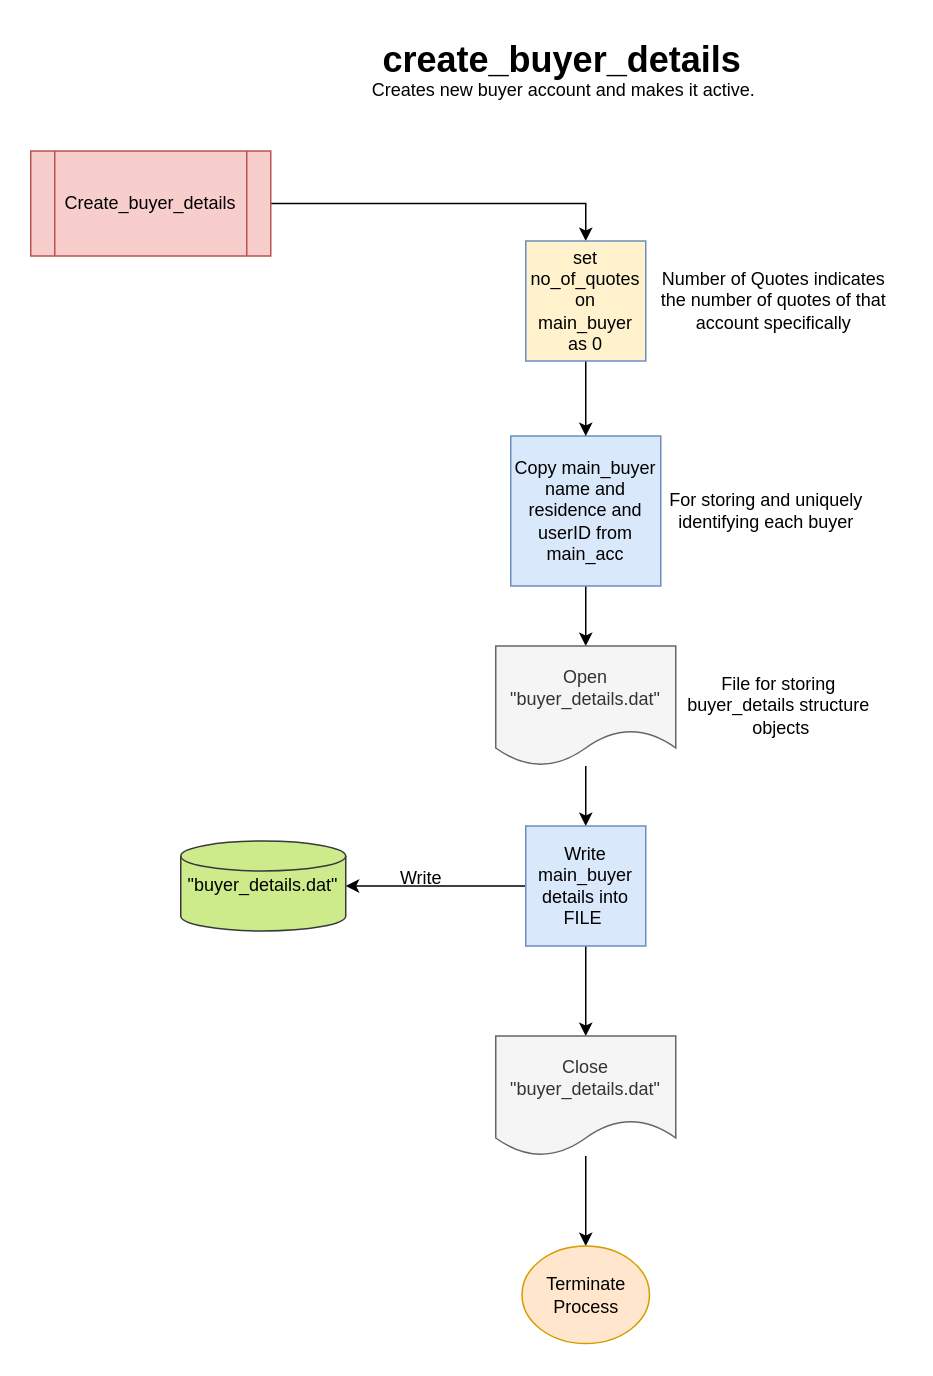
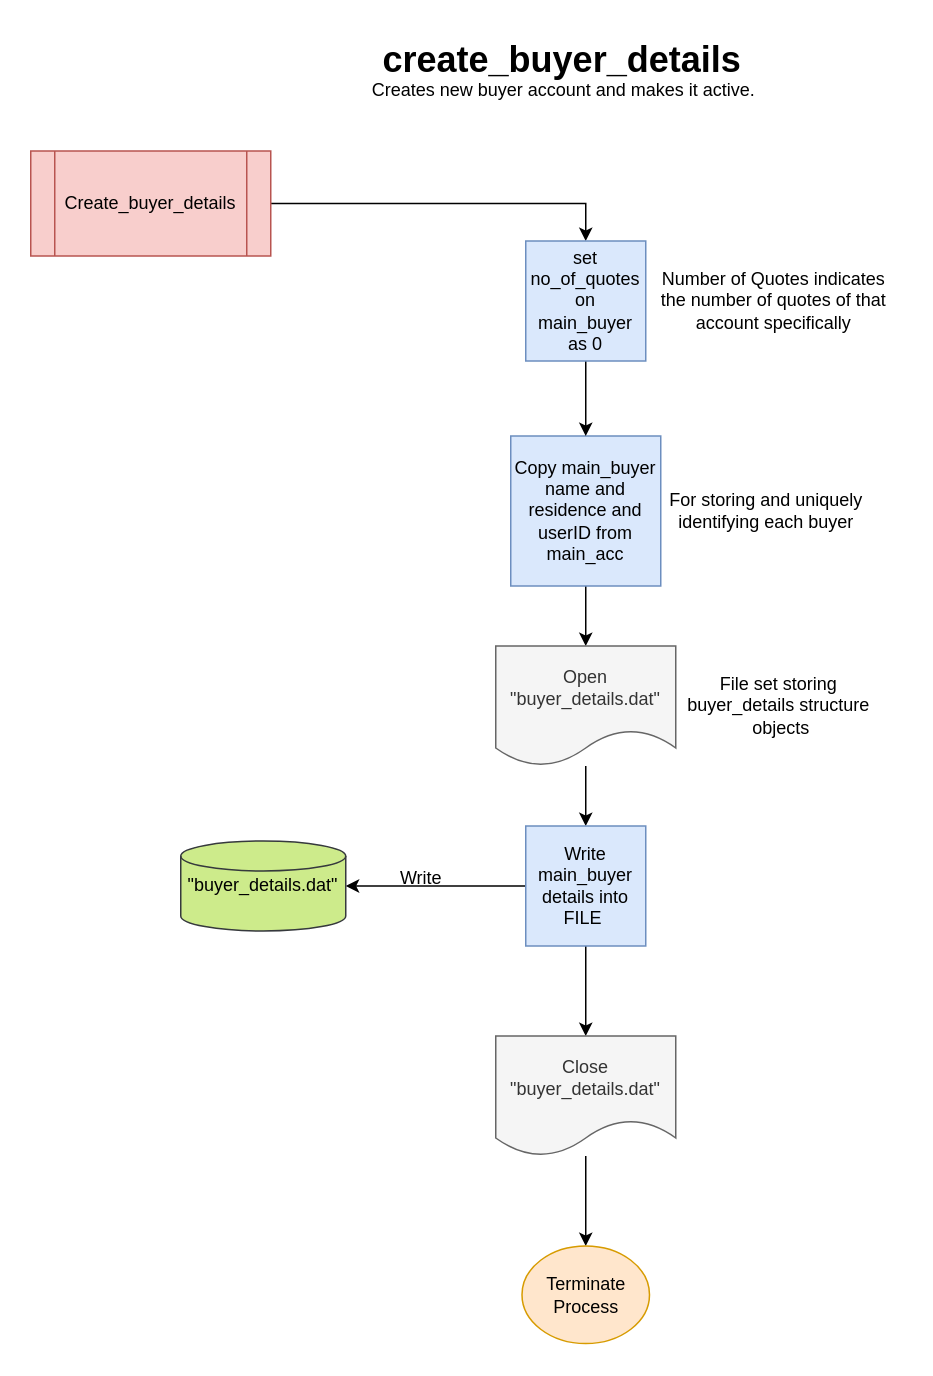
  <mxCell id="0" />
  <mxCell id="1" parent="0" />
  <mxCell id="2" style="edgeStyle=orthogonalEdgeStyle;rounded=0;orthogonalLoop=1;jettySize=auto;html=1;entryX=0.5;entryY=0;entryDx=0;entryDy=0;" parent="1" source="3" target="16" edge="1"><mxGeometry relative="1" as="geometry"><mxPoint x="310" y="140" as="targetPoint" /></mxGeometry></mxCell>
  <mxCell id="3" value="Create_buyer_details" style="shape=process;whiteSpace=wrap;html=1;backgroundOutline=1;strokeWidth=1;fillColor=#f8cecc;strokeColor=#b85450;" parent="1" vertex="1"><mxGeometry x="20" y="100" width="160" height="70" as="geometry" /></mxCell>
  <mxCell id="4" style="edgeStyle=orthogonalEdgeStyle;rounded=0;orthogonalLoop=1;jettySize=auto;html=1;entryX=0.5;entryY=0;entryDx=0;entryDy=0;" parent="1" source="5" target="7" edge="1"><mxGeometry relative="1" as="geometry" /></mxCell>
  <mxCell id="5" value="Copy main_buyer name and residence and userID from main_acc" style="whiteSpace=wrap;html=1;aspect=fixed;strokeWidth=1;fillColor=#dae8fc;strokeColor=#6c8ebf;" parent="1" vertex="1"><mxGeometry x="340" y="290" width="100" height="100" as="geometry" /></mxCell>
  <mxCell id="6" style="edgeStyle=orthogonalEdgeStyle;rounded=0;orthogonalLoop=1;jettySize=auto;html=1;entryX=0.5;entryY=0;entryDx=0;entryDy=0;" parent="1" source="7" target="10" edge="1"><mxGeometry relative="1" as="geometry" /></mxCell>
  <mxCell id="7" value="Open &quot;buyer_details.dat&quot;" style="shape=document;whiteSpace=wrap;html=1;boundedLbl=1;strokeWidth=1;fillColor=#f5f5f5;strokeColor=#666666;fontColor=#333333;" parent="1" vertex="1"><mxGeometry x="330" y="430" width="120" height="80" as="geometry" /></mxCell>
  <mxCell id="8" style="edgeStyle=orthogonalEdgeStyle;rounded=0;orthogonalLoop=1;jettySize=auto;html=1;entryX=1;entryY=0.5;entryDx=0;entryDy=0;entryPerimeter=0;" parent="1" source="10" target="11" edge="1"><mxGeometry relative="1" as="geometry" /></mxCell>
  <mxCell id="9" style="edgeStyle=orthogonalEdgeStyle;rounded=0;orthogonalLoop=1;jettySize=auto;html=1;entryX=0.5;entryY=0;entryDx=0;entryDy=0;" parent="1" source="10" target="13" edge="1"><mxGeometry relative="1" as="geometry" /></mxCell>
  <mxCell id="10" value="Write main_buyer details into FILE&amp;nbsp;" style="whiteSpace=wrap;html=1;aspect=fixed;strokeWidth=1;fillColor=#dae8fc;strokeColor=#6c8ebf;" parent="1" vertex="1"><mxGeometry x="350" y="550" width="80" height="80" as="geometry" /></mxCell>
  <mxCell id="11" value="&quot;buyer_details.dat&quot;" style="strokeWidth=1;html=1;shape=mxgraph.flowchart.database;whiteSpace=wrap;fillColor=#cdeb8b;strokeColor=#36393d;" parent="1" vertex="1"><mxGeometry x="120" y="560" width="110" height="60" as="geometry" /></mxCell>
  <mxCell id="12" value="" style="edgeStyle=orthogonalEdgeStyle;rounded=0;orthogonalLoop=1;jettySize=auto;html=1;" parent="1" source="13" target="14" edge="1"><mxGeometry relative="1" as="geometry" /></mxCell>
  <mxCell id="13" value="Close &quot;buyer_details.dat&quot;" style="shape=document;whiteSpace=wrap;html=1;boundedLbl=1;strokeWidth=1;fillColor=#f5f5f5;strokeColor=#666666;fontColor=#333333;" parent="1" vertex="1"><mxGeometry x="330" y="690" width="120" height="80" as="geometry" /></mxCell>
  <mxCell id="14" value="Terminate Process" style="ellipse;whiteSpace=wrap;html=1;strokeWidth=1;fillColor=#ffe6cc;strokeColor=#d79b00;" parent="1" vertex="1"><mxGeometry x="347.5" y="830" width="85" height="65" as="geometry" /></mxCell>
  <mxCell id="15" value="" style="edgeStyle=orthogonalEdgeStyle;rounded=0;orthogonalLoop=1;jettySize=auto;html=1;" parent="1" source="16" target="5" edge="1"><mxGeometry relative="1" as="geometry" /></mxCell>
- <mxCell id="16" value="set no_of_quotes on main_buyer as 0" style="whiteSpace=wrap;html=1;aspect=fixed;strokeWidth=1;fillColor=#fff2cc;strokeColor=#6c8ebf;" parent="1" vertex="1"><mxGeometry x="350" y="160" width="80" height="80" as="geometry" /></mxCell>
+ <mxCell id="16" value="set no_of_quotes on main_buyer as 0" style="whiteSpace=wrap;html=1;aspect=fixed;strokeWidth=1;fillColor=#dae8fc;strokeColor=#6c8ebf;" parent="1" vertex="1"><mxGeometry x="350" y="160" width="80" height="80" as="geometry" /></mxCell>
  <mxCell id="17" value="&lt;h1&gt;create_buyer_details&lt;/h1&gt;&lt;p&gt;&lt;br&gt;&lt;/p&gt;" style="text;html=1;strokeColor=none;fillColor=none;spacing=5;spacingTop=-20;whiteSpace=wrap;overflow=hidden;rounded=0;" vertex="1" parent="1"><mxGeometry x="250" y="20" width="250" height="50" as="geometry" /></mxCell>
  <mxCell id="18" value="Number of Quotes indicates&lt;br&gt;the number of quotes of that&lt;br&gt;account specifically" style="text;html=1;align=center;verticalAlign=middle;resizable=0;points=[];autosize=1;" vertex="1" parent="1"><mxGeometry x="430" y="175" width="170" height="50" as="geometry" /></mxCell>
  <mxCell id="19" value="For storing and uniquely&lt;br&gt;identifying each buyer" style="text;html=1;align=center;verticalAlign=middle;resizable=0;points=[];autosize=1;" vertex="1" parent="1"><mxGeometry x="440" y="325" width="140" height="30" as="geometry" /></mxCell>
  <mxCell id="20" value="Write" style="text;html=1;align=center;verticalAlign=middle;resizable=0;points=[];autosize=1;" vertex="1" parent="1"><mxGeometry x="260" y="575" width="40" height="20" as="geometry" /></mxCell>
- <mxCell id="21" value="File for storing&amp;nbsp;&lt;br&gt;buyer_details structure&amp;nbsp;&lt;br&gt;objects" style="text;html=1;align=center;verticalAlign=middle;resizable=0;points=[];autosize=1;" vertex="1" parent="1"><mxGeometry x="450" y="445" width="140" height="50" as="geometry" /></mxCell>
+ <mxCell id="21" value="File set storing&amp;nbsp;&lt;br&gt;buyer_details structure&amp;nbsp;&lt;br&gt;objects" style="text;html=1;align=center;verticalAlign=middle;resizable=0;points=[];autosize=1;" vertex="1" parent="1"><mxGeometry x="450" y="445" width="140" height="50" as="geometry" /></mxCell>
  <mxCell id="22" value="&lt;span style=&quot;text-align: left&quot;&gt;Creates new buyer account and makes it active.&lt;/span&gt;" style="text;html=1;align=center;verticalAlign=middle;resizable=0;points=[];autosize=1;" vertex="1" parent="1"><mxGeometry x="240" y="50" width="270" height="20" as="geometry" /></mxCell>
